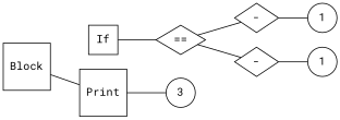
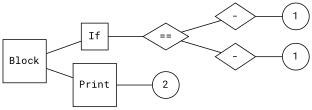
  graph {
    fontname="Roboto Mono"
    rankdir=LR
    node [fontname="Roboto Mono" shape=square]
    edge [fontname="Roboto Mono"]
    n1 [label=Block]
    n2 [label=If]
    n3 [label=Print]
    n4 [label="==" shape=diamond]
    n5 [label="-" shape=diamond]
    n6 [label="-" shape=diamond]
-   n7 [label=3 shape=circle]
+   n7 [label=2 shape=circle]
    n8 [label=1 shape=circle]
    n9 [label=1 shape=circle]
+   n1 -- n2
    n1 -- n3
    n2 -- n4
    n3 -- n7
    n4 -- n5
    n4 -- n6
    n5 -- n8
    n6 -- n9
  }
